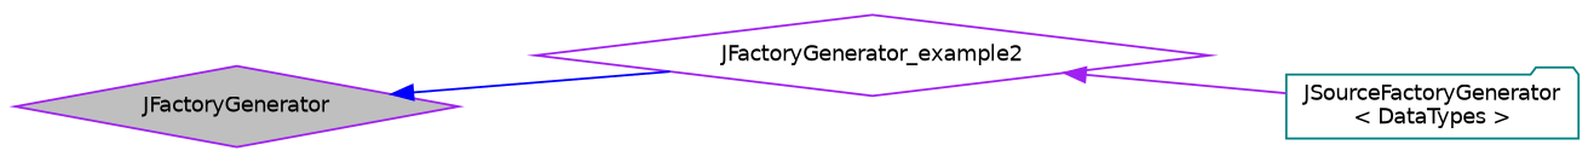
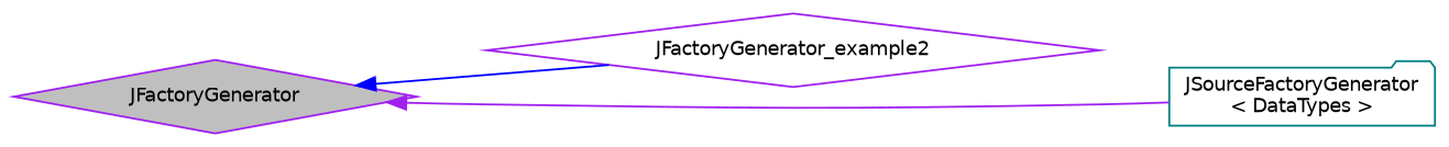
  digraph {
    rankdir=LR
    node [color=purple fillcolor=white fontname=Helvetica fontsize=10 shape=diamond style=filled]
    edge [dir=back fontname=Helvetica fontsize=10 labelfontname=Helvetica labelfontsize=10 style=solid]
    n1 [fillcolor=grey75 fontcolor=black height=0.2 label=JFactoryGenerator width=0.4]
    n2 [height=0.2 label=JFactoryGenerator_example2 width=0.4]
    n3 [color=teal height=0.2 label="JSourceFactoryGenerator\l\< DataTypes \>" shape=folder width=0.4]
    n1 -> n2 [color=blue]
-   n2 -> n3 [color=purple]
+   n1 -> n3 [color=purple]
  }
